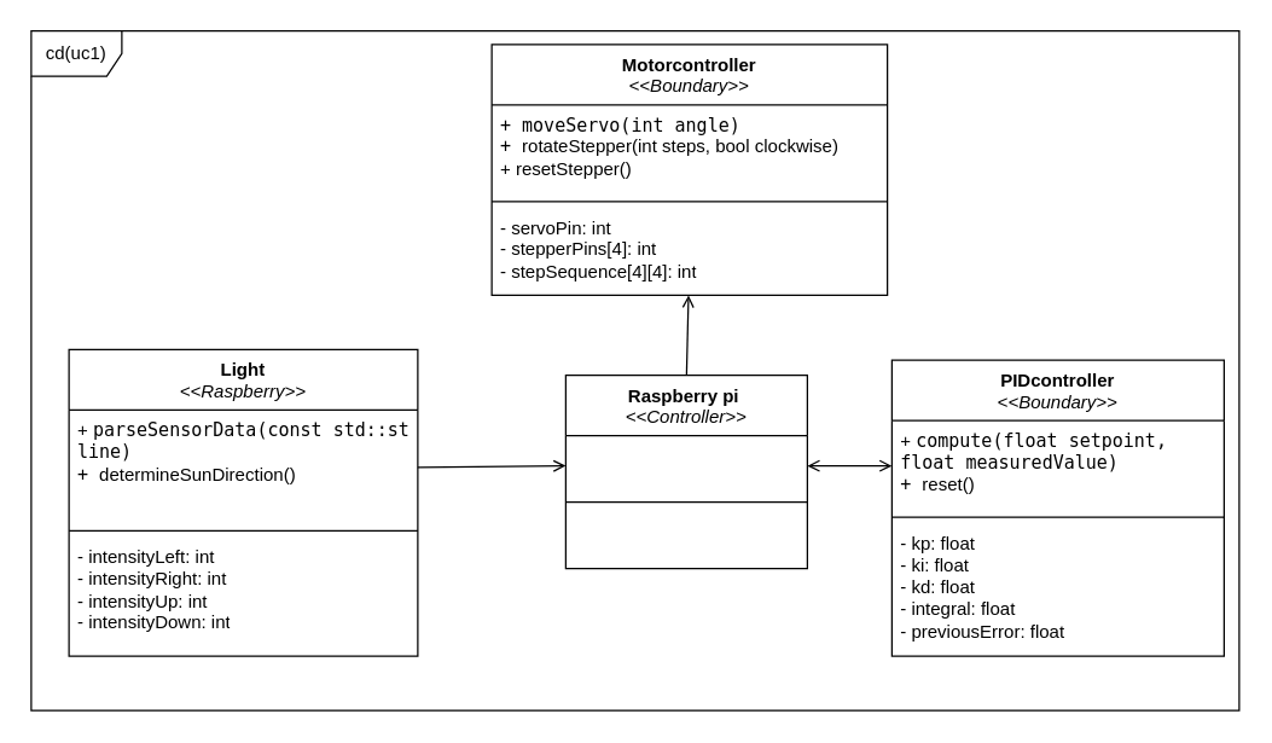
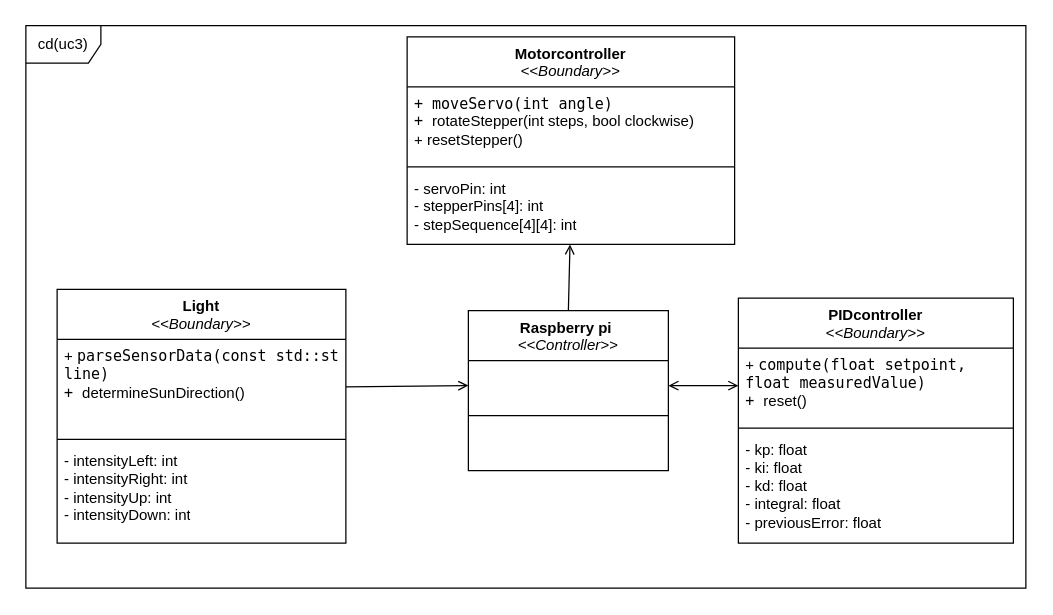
  <mxCell id="0" />
  <mxCell id="1" parent="0" />
  <mxCell id="2" value="Raspberry pi&amp;nbsp;&lt;br&gt;&lt;div&gt;&lt;span style=&quot;font-weight: normal;&quot;&gt;&lt;i&gt;&amp;lt;&amp;lt;Controller&amp;gt;&amp;gt;&lt;/i&gt;&lt;/span&gt;&lt;/div&gt;" style="swimlane;fontStyle=1;align=center;verticalAlign=top;childLayout=stackLayout;horizontal=1;startSize=40;horizontalStack=0;resizeParent=1;resizeParentMax=0;resizeLast=0;collapsible=1;marginBottom=0;whiteSpace=wrap;html=1;" vertex="1" parent="1"><mxGeometry x="374" y="248" width="160" height="128" as="geometry" /></mxCell>
  <mxCell id="3" value="&amp;nbsp;" style="text;strokeColor=none;fillColor=none;align=left;verticalAlign=top;spacingLeft=4;spacingRight=4;overflow=hidden;rotatable=0;points=[[0,0.5],[1,0.5]];portConstraint=eastwest;whiteSpace=wrap;html=1;" vertex="1" parent="2"><mxGeometry y="40" width="160" height="40" as="geometry" /></mxCell>
  <mxCell id="4" value="" style="line;strokeWidth=1;fillColor=none;align=left;verticalAlign=middle;spacingTop=-1;spacingLeft=3;spacingRight=3;rotatable=0;labelPosition=right;points=[];portConstraint=eastwest;strokeColor=inherit;" vertex="1" parent="2"><mxGeometry y="80" width="160" height="8" as="geometry" /></mxCell>
  <mxCell id="5" value="&amp;nbsp;" style="text;strokeColor=none;fillColor=none;align=left;verticalAlign=top;spacingLeft=4;spacingRight=4;overflow=hidden;rotatable=0;points=[[0,0.5],[1,0.5]];portConstraint=eastwest;whiteSpace=wrap;html=1;" vertex="1" parent="2"><mxGeometry y="88" width="160" height="40" as="geometry" /></mxCell>
  <mxCell id="6" value="PIDcontroller&lt;br&gt;&lt;div&gt;&lt;span style=&quot;font-weight: normal;&quot;&gt;&lt;i&gt;&amp;lt;&amp;lt;&lt;/i&gt;&lt;/span&gt;&lt;i style=&quot;background-color: initial; font-weight: 400;&quot;&gt;Boundary&lt;/i&gt;&lt;i style=&quot;font-weight: normal; background-color: initial;&quot;&gt;&amp;gt;&amp;gt;&lt;/i&gt;&lt;/div&gt;" style="swimlane;fontStyle=1;align=center;verticalAlign=top;childLayout=stackLayout;horizontal=1;startSize=40;horizontalStack=0;resizeParent=1;resizeParentMax=0;resizeLast=0;collapsible=1;marginBottom=0;whiteSpace=wrap;html=1;" vertex="1" parent="1"><mxGeometry x="590" y="238" width="220" height="196" as="geometry" /></mxCell>
  <mxCell id="7" value="+&amp;nbsp;&lt;code&gt;&lt;span class=&quot;hljs-title&quot;&gt;compute&lt;/span&gt;&lt;span class=&quot;hljs-params&quot;&gt;&lt;span class=&quot;hljs-params&quot;&gt;(&lt;/span&gt;&lt;span class=&quot;hljs-type&quot;&gt;float&lt;/span&gt;&lt;span class=&quot;hljs-params&quot;&gt; setpoint, &lt;/span&gt;&lt;span class=&quot;hljs-type&quot;&gt;float&lt;/span&gt;&lt;span class=&quot;hljs-params&quot;&gt; measuredValue)&lt;/span&gt;&lt;/span&gt;&lt;/code&gt;&lt;div&gt;&lt;code&gt;&lt;span class=&quot;hljs-params&quot;&gt;&lt;span class=&quot;hljs-params&quot;&gt;+&amp;nbsp;&lt;/span&gt;&lt;/span&gt;&lt;/code&gt;&lt;span style=&quot;background-color: initial;&quot; class=&quot;hljs-title&quot;&gt;reset&lt;/span&gt;&lt;span style=&quot;background-color: initial;&quot; class=&quot;hljs-params&quot;&gt;()&lt;/span&gt;&lt;/div&gt;" style="text;strokeColor=none;fillColor=none;align=left;verticalAlign=top;spacingLeft=4;spacingRight=4;overflow=hidden;rotatable=0;points=[[0,0.5],[1,0.5]];portConstraint=eastwest;whiteSpace=wrap;html=1;" vertex="1" parent="6"><mxGeometry y="40" width="220" height="60" as="geometry" /></mxCell>
  <mxCell id="8" value="" style="line;strokeWidth=1;fillColor=none;align=left;verticalAlign=middle;spacingTop=-1;spacingLeft=3;spacingRight=3;rotatable=0;labelPosition=right;points=[];portConstraint=eastwest;strokeColor=inherit;" vertex="1" parent="6"><mxGeometry y="100" width="220" height="8" as="geometry" /></mxCell>
  <mxCell id="9" value="- kp: float&lt;br/&gt;- ki: float&lt;br/&gt;- kd: float&lt;br/&gt;- integral: float&lt;br/&gt;- previousError: float" style="text;strokeColor=none;fillColor=none;align=left;verticalAlign=top;spacingLeft=4;spacingRight=4;overflow=hidden;rotatable=0;points=[[0,0.5],[1,0.5]];portConstraint=eastwest;whiteSpace=wrap;html=1;" vertex="1" parent="6"><mxGeometry y="108" width="220" height="88" as="geometry" /></mxCell>
  <mxCell id="10" value="Motorcontroller&lt;br&gt;&lt;div&gt;&lt;span style=&quot;font-weight: normal;&quot;&gt;&lt;i&gt;&amp;lt;&amp;lt;&lt;/i&gt;&lt;/span&gt;&lt;i style=&quot;background-color: initial; font-weight: 400;&quot;&gt;Boundary&lt;/i&gt;&lt;i style=&quot;font-weight: normal; background-color: initial;&quot;&gt;&amp;gt;&amp;gt;&lt;/i&gt;&lt;/div&gt;" style="swimlane;fontStyle=1;align=center;verticalAlign=top;childLayout=stackLayout;horizontal=1;startSize=40;horizontalStack=0;resizeParent=1;resizeParentMax=0;resizeLast=0;collapsible=1;marginBottom=0;whiteSpace=wrap;html=1;" vertex="1" parent="1"><mxGeometry x="325" y="29" width="262" height="166" as="geometry" /></mxCell>
  <mxCell id="11" value="&lt;code&gt;&lt;span class=&quot;hljs-title&quot;&gt;+ moveServo&lt;/span&gt;&lt;span class=&quot;hljs-params&quot;&gt;&lt;span class=&quot;hljs-params&quot;&gt;(&lt;/span&gt;&lt;span class=&quot;hljs-type&quot;&gt;int&lt;/span&gt;&lt;span class=&quot;hljs-params&quot;&gt; angle)&lt;/span&gt;&lt;/span&gt;&lt;/code&gt;&lt;div&gt;&lt;code&gt;&lt;span class=&quot;hljs-params&quot;&gt;&lt;span class=&quot;hljs-params&quot;&gt;+&amp;nbsp;&lt;/span&gt;&lt;/span&gt;&lt;/code&gt;&lt;span style=&quot;background-color: initial;&quot; class=&quot;hljs-title&quot;&gt;rotateStepper&lt;/span&gt;&lt;span style=&quot;background-color: initial;&quot; class=&quot;hljs-params&quot;&gt;&lt;span class=&quot;hljs-params&quot;&gt;(&lt;/span&gt;&lt;span class=&quot;hljs-type&quot;&gt;int&lt;/span&gt;&lt;span class=&quot;hljs-params&quot;&gt; steps, &lt;/span&gt;&lt;span class=&quot;hljs-type&quot;&gt;bool&lt;/span&gt;&lt;span class=&quot;hljs-params&quot;&gt; clockwise)&lt;/span&gt;&lt;/span&gt;&lt;/div&gt;&lt;div&gt;&lt;span style=&quot;background-color: initial;&quot; class=&quot;hljs-params&quot;&gt;&lt;span class=&quot;hljs-params&quot;&gt;+&amp;nbsp;&lt;/span&gt;&lt;/span&gt;&lt;span style=&quot;background-color: initial;&quot; class=&quot;hljs-title&quot;&gt;resetStepper&lt;/span&gt;&lt;span style=&quot;background-color: initial;&quot; class=&quot;hljs-params&quot;&gt;()&lt;/span&gt;&lt;/div&gt;" style="text;strokeColor=none;fillColor=none;align=left;verticalAlign=top;spacingLeft=4;spacingRight=4;overflow=hidden;rotatable=0;points=[[0,0.5],[1,0.5]];portConstraint=eastwest;whiteSpace=wrap;html=1;" vertex="1" parent="10"><mxGeometry y="40" width="262" height="60" as="geometry" /></mxCell>
  <mxCell id="12" value="" style="line;strokeWidth=1;fillColor=none;align=left;verticalAlign=middle;spacingTop=-1;spacingLeft=3;spacingRight=3;rotatable=0;labelPosition=right;points=[];portConstraint=eastwest;strokeColor=inherit;" vertex="1" parent="10"><mxGeometry y="100" width="262" height="8" as="geometry" /></mxCell>
  <mxCell id="13" value="- servoPin: int&lt;br/&gt;- stepperPins[4]: int&lt;br/&gt;- stepSequence[4][4]: int" style="text;strokeColor=none;fillColor=none;align=left;verticalAlign=top;spacingLeft=4;spacingRight=4;overflow=hidden;rotatable=0;points=[[0,0.5],[1,0.5]];portConstraint=eastwest;whiteSpace=wrap;html=1;" vertex="1" parent="10"><mxGeometry y="108" width="262" height="58" as="geometry" /></mxCell>
  <mxCell id="14" value="" style="endArrow=open;html=1;rounded=0;exitX=1;exitY=0.5;exitDx=0;exitDy=0;entryX=0;entryY=0.5;entryDx=0;entryDy=0;endFill=0;" edge="1" parent="1" source="19" target="3"><mxGeometry width="50" height="50" relative="1" as="geometry"><mxPoint x="410" y="290" as="sourcePoint" /><mxPoint x="460" y="240" as="targetPoint" /></mxGeometry></mxCell>
  <mxCell id="15" value="" style="endArrow=open;startArrow=open;html=1;rounded=0;entryX=0;entryY=0.5;entryDx=0;entryDy=0;exitX=1;exitY=0.5;exitDx=0;exitDy=0;endFill=0;startFill=0;" edge="1" parent="1" source="3" target="7"><mxGeometry width="50" height="50" relative="1" as="geometry"><mxPoint x="410" y="290" as="sourcePoint" /><mxPoint x="460" y="240" as="targetPoint" /></mxGeometry></mxCell>
  <mxCell id="16" value="" style="endArrow=open;html=1;rounded=0;exitX=0.5;exitY=0;exitDx=0;exitDy=0;endFill=0;" edge="1" parent="1" source="2" target="13"><mxGeometry width="50" height="50" relative="1" as="geometry"><mxPoint x="410" y="290" as="sourcePoint" /><mxPoint x="460" y="240" as="targetPoint" /></mxGeometry></mxCell>
- <mxCell id="17" value="cd(uc1)" style="shape=umlFrame;whiteSpace=wrap;html=1;pointerEvents=0;" vertex="1" parent="1"><mxGeometry x="20" y="20" width="800" height="450" as="geometry" /></mxCell>
- <mxCell id="18" value="Light&lt;br&gt;&lt;div&gt;&lt;span style=&quot;font-weight: normal;&quot;&gt;&lt;i&gt;&amp;lt;&amp;lt;Raspberry&amp;gt;&amp;gt;&lt;/i&gt;&lt;/span&gt;&lt;/div&gt;" style="swimlane;fontStyle=1;align=center;verticalAlign=top;childLayout=stackLayout;horizontal=1;startSize=40;horizontalStack=0;resizeParent=1;resizeParentMax=0;resizeLast=0;collapsible=1;marginBottom=0;whiteSpace=wrap;html=1;" vertex="1" parent="1"><mxGeometry x="45" y="231" width="231" height="203" as="geometry" /></mxCell>
+ <mxCell id="17" value="cd(uc3)" style="shape=umlFrame;whiteSpace=wrap;html=1;pointerEvents=0;" vertex="1" parent="1"><mxGeometry x="20" y="20" width="800" height="450" as="geometry" /></mxCell>
+ <mxCell id="18" value="Light&lt;br&gt;&lt;div&gt;&lt;span style=&quot;font-weight: normal;&quot;&gt;&lt;i&gt;&amp;lt;&amp;lt;Boundary&amp;gt;&amp;gt;&lt;/i&gt;&lt;/span&gt;&lt;/div&gt;" style="swimlane;fontStyle=1;align=center;verticalAlign=top;childLayout=stackLayout;horizontal=1;startSize=40;horizontalStack=0;resizeParent=1;resizeParentMax=0;resizeLast=0;collapsible=1;marginBottom=0;whiteSpace=wrap;html=1;" vertex="1" parent="1"><mxGeometry x="45" y="231" width="231" height="203" as="geometry" /></mxCell>
  <mxCell id="19" value="+&amp;nbsp;&lt;code&gt;&lt;span class=&quot;hljs-function&quot;&gt;&lt;span class=&quot;hljs-title&quot;&gt;parseSensorData&lt;/span&gt;&lt;span class=&quot;hljs-params&quot;&gt;&lt;span class=&quot;hljs-params&quot;&gt;(&lt;/span&gt;&lt;span class=&quot;hljs-type&quot;&gt;const&lt;/span&gt;&lt;span class=&quot;hljs-params&quot;&gt;&amp;nbsp;std::string&amp;amp; line)&lt;/span&gt;&lt;/span&gt;&lt;/span&gt;&lt;/code&gt;&lt;div&gt;&lt;code&gt;+&amp;nbsp;&lt;/code&gt;&lt;span style=&quot;background-color: initial;&quot; class=&quot;hljs-function&quot;&gt;&lt;span class=&quot;hljs-title&quot;&gt;determineSunDirection&lt;/span&gt;&lt;span class=&quot;hljs-params&quot;&gt;()&lt;/span&gt;&lt;/span&gt;&lt;/div&gt;" style="text;strokeColor=none;fillColor=none;align=left;verticalAlign=top;spacingLeft=4;spacingRight=4;overflow=hidden;rotatable=0;points=[[0,0.5],[1,0.5]];portConstraint=eastwest;whiteSpace=wrap;html=1;" vertex="1" parent="18"><mxGeometry y="40" width="231" height="76" as="geometry" /></mxCell>
  <mxCell id="20" value="" style="line;strokeWidth=1;fillColor=none;align=left;verticalAlign=middle;spacingTop=-1;spacingLeft=3;spacingRight=3;rotatable=0;labelPosition=right;points=[];portConstraint=eastwest;strokeColor=inherit;" vertex="1" parent="18"><mxGeometry y="116" width="231" height="8" as="geometry" /></mxCell>
  <mxCell id="21" value="- intensityLeft: int&lt;br/&gt;- intensityRight: int&lt;br/&gt;- intensityUp: int&lt;br/&gt;- intensityDown: int" style="text;strokeColor=none;fillColor=none;align=left;verticalAlign=top;spacingLeft=4;spacingRight=4;overflow=hidden;rotatable=0;points=[[0,0.5],[1,0.5]];portConstraint=eastwest;whiteSpace=wrap;html=1;" vertex="1" parent="18"><mxGeometry y="124" width="231" height="79" as="geometry" /></mxCell>
